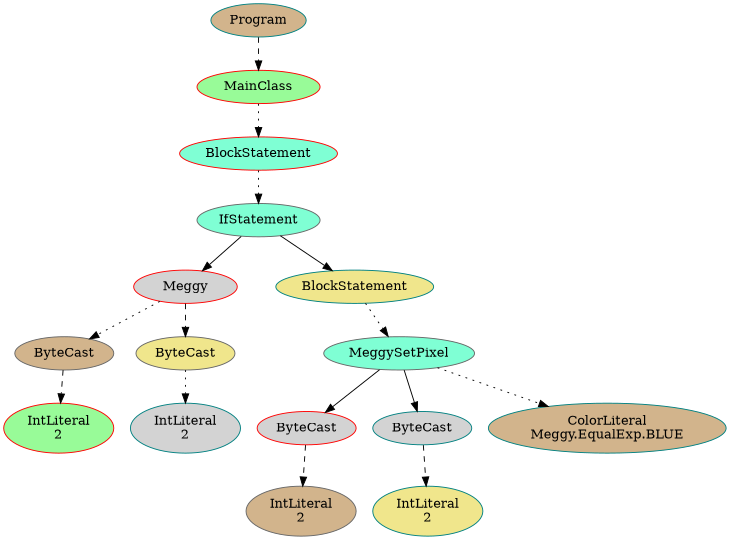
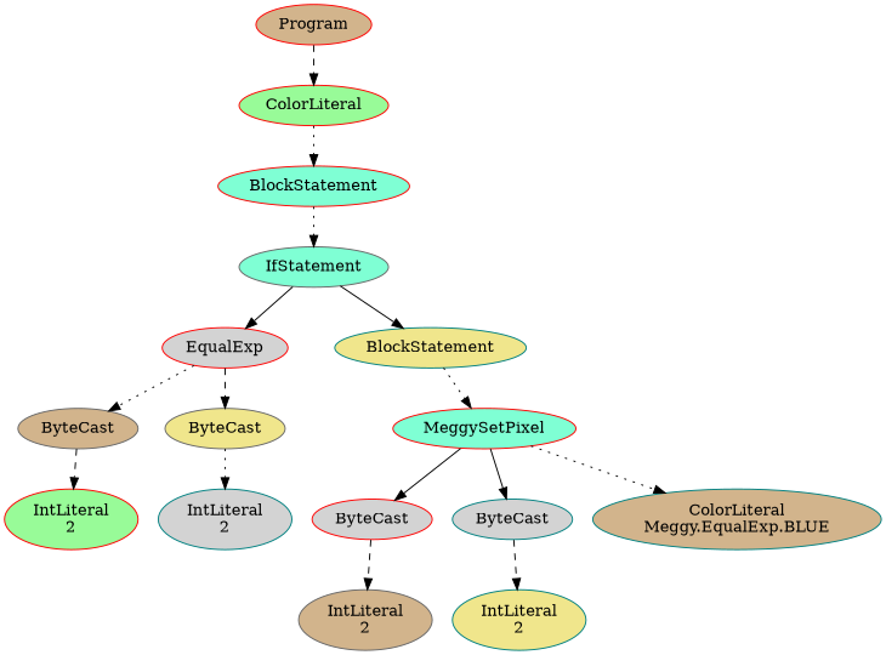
  digraph {
    node [color=teal fillcolor=tan style=filled]
    edge [style=dotted]
-   n1 [label=Program]
-   n2 [color=red fillcolor=palegreen label=MainClass]
+   n1 [color=red label=Program]
+   n2 [color=red fillcolor=palegreen label=ColorLiteral]
    n3 [color=red fillcolor=aquamarine label=BlockStatement]
    n4 [color=gray40 fillcolor=aquamarine label=IfStatement]
-   n5 [color=red fillcolor=lightgrey label=Meggy]
+   n5 [color=red fillcolor=lightgrey label=EqualExp]
    n6 [fillcolor=khaki label=BlockStatement]
    n7 [color=gray40 label=ByteCast]
    n8 [color=gray40 fillcolor=khaki label=ByteCast]
-   n9 [color=gray40 fillcolor=aquamarine label=MeggySetPixel]
+   n9 [color=red fillcolor=aquamarine label=MeggySetPixel]
    n10 [color=red fillcolor=palegreen label="IntLiteral\n2"]
    n11 [fillcolor=lightgrey label="IntLiteral\n2"]
    n12 [color=red fillcolor=lightgrey label=ByteCast]
    n13 [fillcolor=lightgrey label=ByteCast]
    n14 [label="ColorLiteral\nMeggy.EqualExp.BLUE"]
    n15 [color=gray40 label="IntLiteral\n2"]
    n16 [fillcolor=khaki label="IntLiteral\n2"]
    n1 -> n2 [style=dashed]
    n2 -> n3
    n3 -> n4
    n4 -> n5 [style=solid]
    n4 -> n6 [style=solid]
    n5 -> n7
    n5 -> n8 [style=dashed]
    n6 -> n9
    n7 -> n10 [style=dashed]
    n8 -> n11
    n9 -> n12 [style=solid]
    n9 -> n13 [style=solid]
    n9 -> n14
    n12 -> n15 [style=dashed]
    n13 -> n16 [style=dashed]
  }
